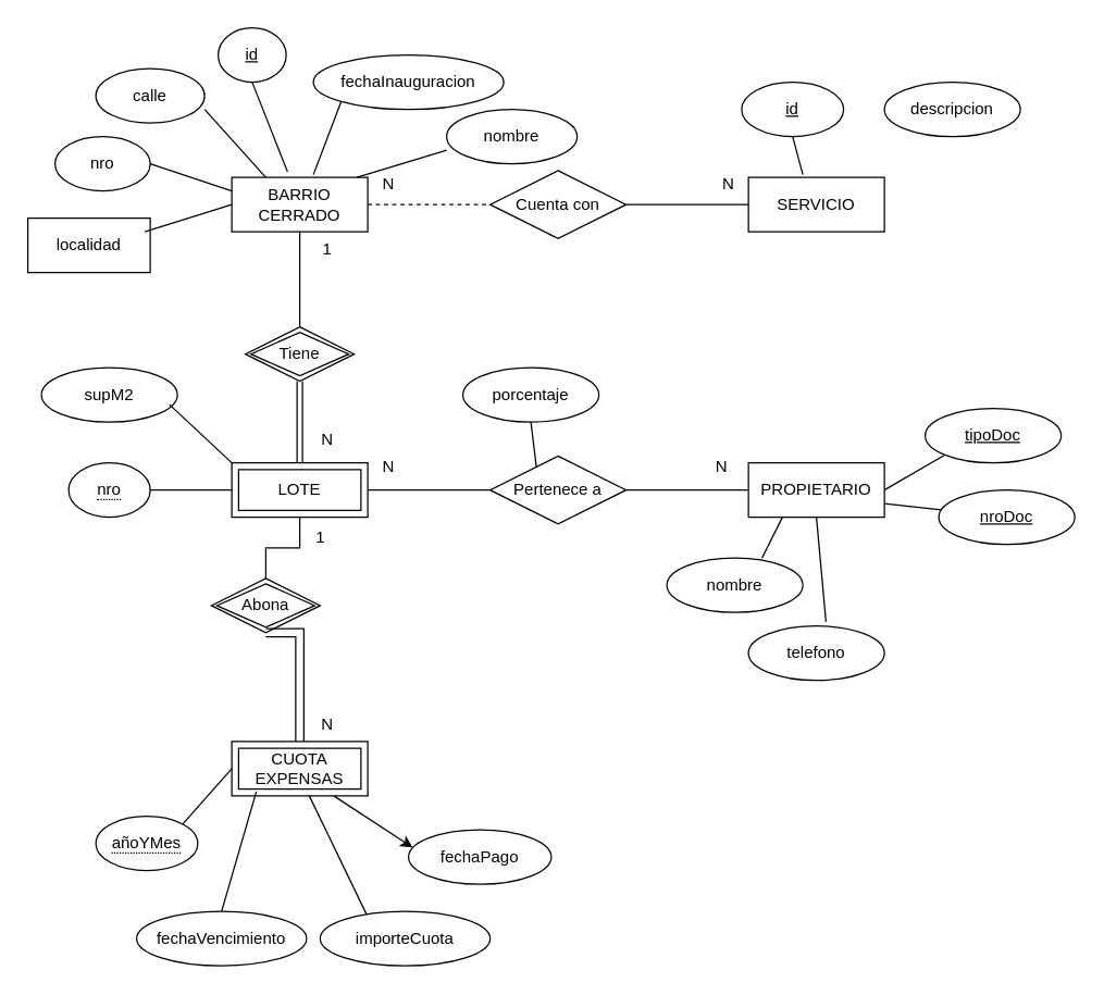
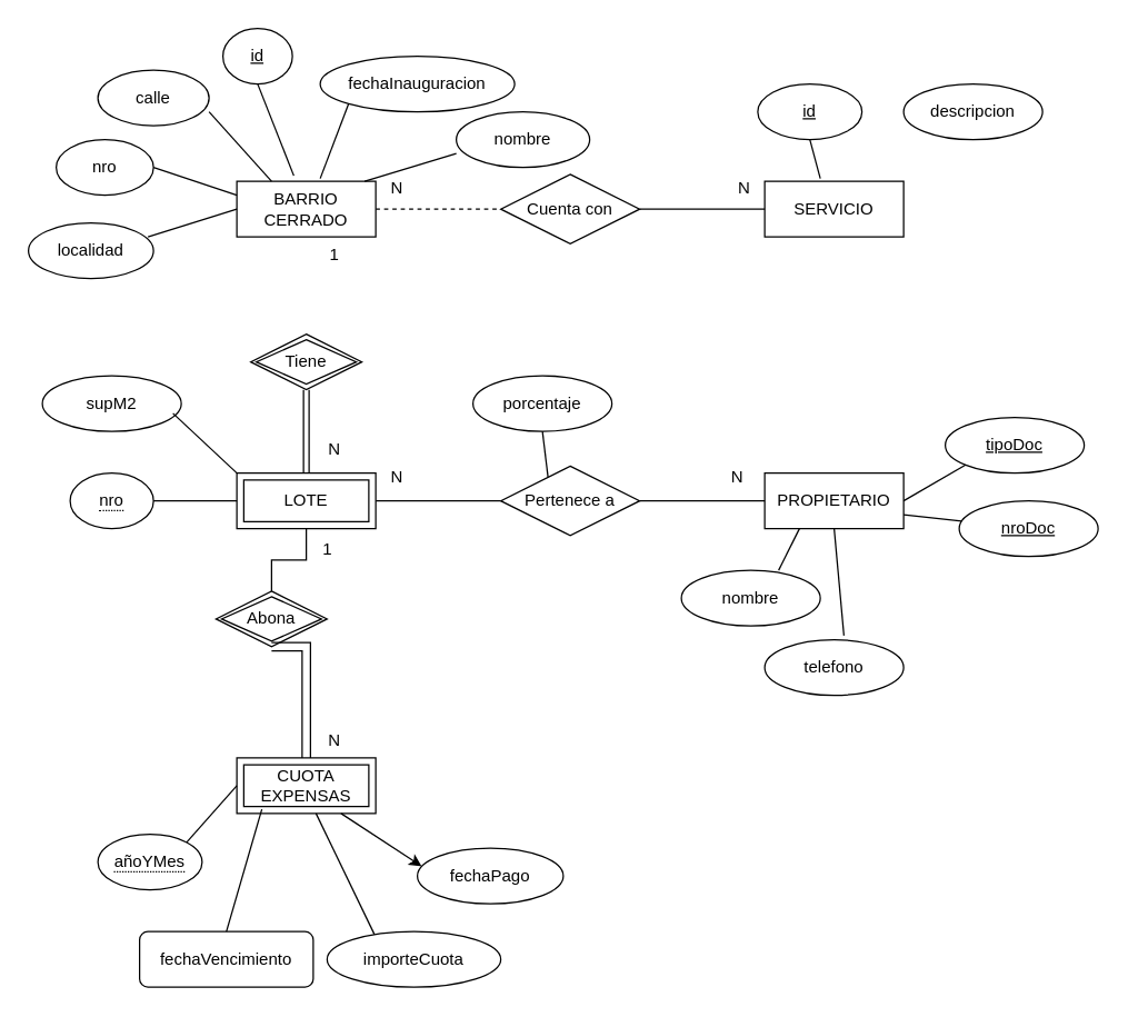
  <mxCell id="0" />
  <mxCell id="1" parent="0" />
- <mxCell id="2" style="edgeStyle=orthogonalEdgeStyle;rounded=0;orthogonalLoop=1;jettySize=auto;html=1;exitX=0.5;exitY=1;exitDx=0;exitDy=0;entryX=0.5;entryY=0;entryDx=0;entryDy=0;endArrow=none;endFill=0;" edge="1" parent="1" source="4" target="21"><mxGeometry relative="1" as="geometry" /></mxCell>
  <mxCell id="3" style="edgeStyle=orthogonalEdgeStyle;rounded=0;orthogonalLoop=1;jettySize=auto;html=1;exitX=1;exitY=0.5;exitDx=0;exitDy=0;entryX=0;entryY=0.5;entryDx=0;entryDy=0;endArrow=none;endFill=0;dashed=1;" edge="1" parent="1" source="4" target="58"><mxGeometry relative="1" as="geometry" /></mxCell>
  <mxCell id="4" value="BARRIO CERRADO" style="whiteSpace=wrap;html=1;align=center;" vertex="1" parent="1"><mxGeometry x="170" y="130" width="100" height="40" as="geometry" /></mxCell>
  <mxCell id="5" value="id" style="ellipse;whiteSpace=wrap;html=1;align=center;fontStyle=4;" vertex="1" parent="1"><mxGeometry x="160" y="20" width="50" height="40" as="geometry" /></mxCell>
  <mxCell id="6" value="fechaInauguracion" style="ellipse;whiteSpace=wrap;html=1;align=center;" vertex="1" parent="1"><mxGeometry x="230" y="40" width="140" height="40" as="geometry" /></mxCell>
  <mxCell id="7" value="nombre" style="ellipse;whiteSpace=wrap;html=1;align=center;" vertex="1" parent="1"><mxGeometry x="328" y="80" width="96" height="40" as="geometry" /></mxCell>
  <mxCell id="8" value="calle" style="ellipse;whiteSpace=wrap;html=1;align=center;" vertex="1" parent="1"><mxGeometry x="70" y="50" width="80" height="40" as="geometry" /></mxCell>
  <mxCell id="9" value="nro" style="ellipse;whiteSpace=wrap;html=1;align=center;" vertex="1" parent="1"><mxGeometry x="40" y="100" width="70" height="40" as="geometry" /></mxCell>
- <mxCell id="10" value="localidad" style="whiteSpace=wrap;html=1;align=center;rounded=0;" vertex="1" parent="1"><mxGeometry x="20" y="160" width="90" height="40" as="geometry" /></mxCell>
+ <mxCell id="10" value="localidad" style="ellipse;whiteSpace=wrap;html=1;align=center;" vertex="1" parent="1"><mxGeometry x="20" y="160" width="90" height="40" as="geometry" /></mxCell>
  <mxCell id="11" value="" style="endArrow=none;html=1;rounded=0;entryX=0.5;entryY=1;entryDx=0;entryDy=0;exitX=0.41;exitY=-0.1;exitDx=0;exitDy=0;exitPerimeter=0;" edge="1" parent="1" source="4" target="5"><mxGeometry width="50" height="50" relative="1" as="geometry"><mxPoint x="290" y="270" as="sourcePoint" /><mxPoint x="340" y="220" as="targetPoint" /></mxGeometry></mxCell>
  <mxCell id="12" value="" style="endArrow=none;html=1;rounded=0;entryX=0;entryY=1;entryDx=0;entryDy=0;exitX=0.6;exitY=-0.05;exitDx=0;exitDy=0;exitPerimeter=0;" edge="1" parent="1" source="4" target="6"><mxGeometry width="50" height="50" relative="1" as="geometry"><mxPoint x="221" y="136" as="sourcePoint" /><mxPoint x="195" y="70" as="targetPoint" /></mxGeometry></mxCell>
  <mxCell id="13" value="" style="endArrow=none;html=1;rounded=0;entryX=0;entryY=0.75;entryDx=0;entryDy=0;exitX=0.92;exitY=0;exitDx=0;exitDy=0;entryPerimeter=0;exitPerimeter=0;" edge="1" parent="1" source="4" target="7"><mxGeometry width="50" height="50" relative="1" as="geometry"><mxPoint x="240" y="138" as="sourcePoint" /><mxPoint x="261" y="84" as="targetPoint" /></mxGeometry></mxCell>
  <mxCell id="14" value="" style="endArrow=none;html=1;rounded=0;entryX=1;entryY=0.75;entryDx=0;entryDy=0;exitX=0.25;exitY=0;exitDx=0;exitDy=0;entryPerimeter=0;" edge="1" parent="1" source="4" target="8"><mxGeometry width="50" height="50" relative="1" as="geometry"><mxPoint x="280" y="160" as="sourcePoint" /><mxPoint x="330" y="140" as="targetPoint" /></mxGeometry></mxCell>
  <mxCell id="15" value="" style="endArrow=none;html=1;rounded=0;entryX=1;entryY=0.5;entryDx=0;entryDy=0;exitX=0;exitY=0.25;exitDx=0;exitDy=0;" edge="1" parent="1" source="4" target="9"><mxGeometry width="50" height="50" relative="1" as="geometry"><mxPoint x="205" y="140" as="sourcePoint" /><mxPoint x="160" y="90" as="targetPoint" /></mxGeometry></mxCell>
  <mxCell id="16" value="" style="endArrow=none;html=1;rounded=0;entryX=0.956;entryY=0.25;entryDx=0;entryDy=0;exitX=0;exitY=0.5;exitDx=0;exitDy=0;entryPerimeter=0;" edge="1" parent="1" source="4" target="10"><mxGeometry width="50" height="50" relative="1" as="geometry"><mxPoint x="180" y="150" as="sourcePoint" /><mxPoint x="120" y="130" as="targetPoint" /></mxGeometry></mxCell>
  <mxCell id="17" style="edgeStyle=orthogonalEdgeStyle;rounded=0;orthogonalLoop=1;jettySize=auto;html=1;exitX=1;exitY=0.5;exitDx=0;exitDy=0;entryX=0;entryY=0.5;entryDx=0;entryDy=0;endArrow=none;endFill=0;" edge="1" parent="1" source="19" target="28"><mxGeometry relative="1" as="geometry" /></mxCell>
  <mxCell id="18" style="edgeStyle=orthogonalEdgeStyle;rounded=0;orthogonalLoop=1;jettySize=auto;html=1;exitX=0.5;exitY=1;exitDx=0;exitDy=0;entryX=0.5;entryY=0;entryDx=0;entryDy=0;endArrow=none;endFill=0;" edge="1" parent="1" source="19" target="44"><mxGeometry relative="1" as="geometry" /></mxCell>
  <mxCell id="19" value="LOTE" style="shape=ext;margin=3;double=1;whiteSpace=wrap;html=1;align=center;" vertex="1" parent="1"><mxGeometry x="170" y="340" width="100" height="40" as="geometry" /></mxCell>
  <mxCell id="20" style="edgeStyle=orthogonalEdgeStyle;rounded=0;orthogonalLoop=1;jettySize=auto;html=1;exitX=0.5;exitY=1;exitDx=0;exitDy=0;entryX=0.5;entryY=0;entryDx=0;entryDy=0;endArrow=none;endFill=0;shape=link;" edge="1" parent="1" source="21" target="19"><mxGeometry relative="1" as="geometry" /></mxCell>
  <mxCell id="21" value="Tiene" style="shape=rhombus;double=1;perimeter=rhombusPerimeter;whiteSpace=wrap;html=1;align=center;" vertex="1" parent="1"><mxGeometry x="180" y="240" width="80" height="40" as="geometry" /></mxCell>
  <mxCell id="22" value="&lt;span style=&quot;border-bottom: 1px dotted&quot;&gt;nro&lt;/span&gt;" style="ellipse;whiteSpace=wrap;html=1;align=center;" vertex="1" parent="1"><mxGeometry x="50" y="340" width="60" height="40" as="geometry" /></mxCell>
  <mxCell id="23" value="supM2" style="ellipse;whiteSpace=wrap;html=1;align=center;" vertex="1" parent="1"><mxGeometry x="30" y="270" width="100" height="40" as="geometry" /></mxCell>
  <mxCell id="24" value="" style="endArrow=none;html=1;rounded=0;entryX=0.94;entryY=0.675;entryDx=0;entryDy=0;exitX=0;exitY=0;exitDx=0;exitDy=0;entryPerimeter=0;" edge="1" parent="1" source="19" target="23"><mxGeometry width="50" height="50" relative="1" as="geometry"><mxPoint x="180" y="160" as="sourcePoint" /><mxPoint x="116" y="180" as="targetPoint" /></mxGeometry></mxCell>
  <mxCell id="25" value="" style="endArrow=none;html=1;rounded=0;entryX=1;entryY=0.5;entryDx=0;entryDy=0;exitX=0;exitY=0.5;exitDx=0;exitDy=0;" edge="1" parent="1" source="19" target="22"><mxGeometry width="50" height="50" relative="1" as="geometry"><mxPoint x="180" y="350" as="sourcePoint" /><mxPoint x="137" y="293" as="targetPoint" /></mxGeometry></mxCell>
  <mxCell id="26" value="PROPIETARIO" style="whiteSpace=wrap;html=1;align=center;" vertex="1" parent="1"><mxGeometry x="550" y="340" width="100" height="40" as="geometry" /></mxCell>
  <mxCell id="27" style="edgeStyle=orthogonalEdgeStyle;rounded=0;orthogonalLoop=1;jettySize=auto;html=1;exitX=1;exitY=0.5;exitDx=0;exitDy=0;entryX=0;entryY=0.5;entryDx=0;entryDy=0;endArrow=none;endFill=0;" edge="1" parent="1" source="28" target="26"><mxGeometry relative="1" as="geometry" /></mxCell>
  <mxCell id="28" value="Pertenece a" style="shape=rhombus;perimeter=rhombusPerimeter;whiteSpace=wrap;html=1;align=center;" vertex="1" parent="1"><mxGeometry x="360" y="335" width="100" height="50" as="geometry" /></mxCell>
  <mxCell id="29" value="nombre" style="ellipse;whiteSpace=wrap;html=1;align=center;" vertex="1" parent="1"><mxGeometry x="490" y="410" width="100" height="40" as="geometry" /></mxCell>
  <mxCell id="30" value="telefono" style="ellipse;whiteSpace=wrap;html=1;align=center;" vertex="1" parent="1"><mxGeometry x="550" y="460" width="100" height="40" as="geometry" /></mxCell>
  <mxCell id="31" value="nroDoc" style="ellipse;whiteSpace=wrap;html=1;align=center;fontStyle=4;" vertex="1" parent="1"><mxGeometry x="690" y="360" width="100" height="40" as="geometry" /></mxCell>
  <mxCell id="32" value="tipoDoc" style="ellipse;whiteSpace=wrap;html=1;align=center;fontStyle=4;" vertex="1" parent="1"><mxGeometry x="680" y="300" width="100" height="40" as="geometry" /></mxCell>
  <mxCell id="33" value="" style="endArrow=none;html=1;rounded=0;entryX=0.25;entryY=1;entryDx=0;entryDy=0;exitX=1;exitY=0.5;exitDx=0;exitDy=0;" edge="1" parent="1" target="26"><mxGeometry width="50" height="50" relative="1" as="geometry"><mxPoint x="560" y="410" as="sourcePoint" /><mxPoint x="610" y="390" as="targetPoint" /></mxGeometry></mxCell>
  <mxCell id="34" value="" style="endArrow=none;html=1;rounded=0;entryX=0.5;entryY=1;entryDx=0;entryDy=0;exitX=0.57;exitY=-0.075;exitDx=0;exitDy=0;exitPerimeter=0;" edge="1" parent="1" source="30" target="26"><mxGeometry width="50" height="50" relative="1" as="geometry"><mxPoint x="570" y="420" as="sourcePoint" /><mxPoint x="585" y="390" as="targetPoint" /></mxGeometry></mxCell>
  <mxCell id="35" value="" style="endArrow=none;html=1;rounded=0;entryX=1;entryY=0.75;entryDx=0;entryDy=0;" edge="1" parent="1" source="31" target="26"><mxGeometry width="50" height="50" relative="1" as="geometry"><mxPoint x="665" y="436" as="sourcePoint" /><mxPoint x="635" y="390" as="targetPoint" /></mxGeometry></mxCell>
  <mxCell id="36" value="" style="endArrow=none;html=1;rounded=0;entryX=1;entryY=0.5;entryDx=0;entryDy=0;exitX=0;exitY=1;exitDx=0;exitDy=0;" edge="1" parent="1" source="32" target="26"><mxGeometry width="50" height="50" relative="1" as="geometry"><mxPoint x="702" y="385" as="sourcePoint" /><mxPoint x="660" y="380" as="targetPoint" /></mxGeometry></mxCell>
  <mxCell id="37" value="1" style="text;html=1;align=center;verticalAlign=middle;resizable=0;points=[];autosize=1;strokeColor=none;fillColor=none;" vertex="1" parent="1"><mxGeometry x="225" y="168" width="30" height="30" as="geometry" /></mxCell>
  <mxCell id="38" value="N" style="text;html=1;align=center;verticalAlign=middle;resizable=0;points=[];autosize=1;strokeColor=none;fillColor=none;" vertex="1" parent="1"><mxGeometry x="225" y="308" width="30" height="30" as="geometry" /></mxCell>
  <mxCell id="39" value="N" style="text;html=1;align=center;verticalAlign=middle;resizable=0;points=[];autosize=1;strokeColor=none;fillColor=none;" vertex="1" parent="1"><mxGeometry x="515" y="328" width="30" height="30" as="geometry" /></mxCell>
  <mxCell id="40" value="N" style="text;html=1;align=center;verticalAlign=middle;resizable=0;points=[];autosize=1;strokeColor=none;fillColor=none;" vertex="1" parent="1"><mxGeometry x="270" y="328" width="30" height="30" as="geometry" /></mxCell>
  <mxCell id="41" value="porcentaje" style="ellipse;whiteSpace=wrap;html=1;align=center;" vertex="1" parent="1"><mxGeometry x="340" y="270" width="100" height="40" as="geometry" /></mxCell>
  <mxCell id="42" value="" style="endArrow=none;html=1;rounded=0;exitX=0.34;exitY=0.16;exitDx=0;exitDy=0;exitPerimeter=0;entryX=0.5;entryY=1;entryDx=0;entryDy=0;" edge="1" parent="1" source="28" target="41"><mxGeometry width="50" height="50" relative="1" as="geometry"><mxPoint x="570" y="420" as="sourcePoint" /><mxPoint x="380" y="312" as="targetPoint" /></mxGeometry></mxCell>
  <mxCell id="43" value="CUOTA EXPENSAS" style="shape=ext;margin=3;double=1;whiteSpace=wrap;html=1;align=center;" vertex="1" parent="1"><mxGeometry x="170" y="545" width="100" height="40" as="geometry" /></mxCell>
  <mxCell id="44" value="Abona" style="shape=rhombus;double=1;perimeter=rhombusPerimeter;whiteSpace=wrap;html=1;align=center;" vertex="1" parent="1"><mxGeometry x="155" y="425" width="80" height="40" as="geometry" /></mxCell>
  <mxCell id="45" style="edgeStyle=orthogonalEdgeStyle;rounded=0;orthogonalLoop=1;jettySize=auto;html=1;entryX=0.5;entryY=0;entryDx=0;entryDy=0;endArrow=none;endFill=0;shape=link;width=-6;exitX=0.5;exitY=1;exitDx=0;exitDy=0;" edge="1" parent="1" source="44" target="43"><mxGeometry relative="1" as="geometry"><mxPoint x="220" y="510" as="sourcePoint" /><mxPoint x="230" y="350" as="targetPoint" /><Array as="points"><mxPoint x="220" y="510" /><mxPoint x="220" y="510" /></Array></mxGeometry></mxCell>
  <mxCell id="46" value="N" style="text;html=1;align=center;verticalAlign=middle;resizable=0;points=[];autosize=1;strokeColor=none;fillColor=none;" vertex="1" parent="1"><mxGeometry x="225" y="518" width="30" height="30" as="geometry" /></mxCell>
  <mxCell id="47" value="1" style="text;html=1;align=center;verticalAlign=middle;resizable=0;points=[];autosize=1;strokeColor=none;fillColor=none;" vertex="1" parent="1"><mxGeometry x="220" y="380" width="30" height="30" as="geometry" /></mxCell>
  <mxCell id="48" value="&lt;span style=&quot;border-bottom: 1px dotted&quot;&gt;añoYMes&lt;/span&gt;" style="ellipse;whiteSpace=wrap;html=1;align=center;" vertex="1" parent="1"><mxGeometry x="70" y="600" width="75" height="40" as="geometry" /></mxCell>
- <mxCell id="49" value="fechaVencimiento" style="ellipse;whiteSpace=wrap;html=1;align=center;" vertex="1" parent="1"><mxGeometry x="100" y="670" width="125" height="40" as="geometry" /></mxCell>
+ <mxCell id="49" value="fechaVencimiento" style="whiteSpace=wrap;html=1;align=center;rounded=1;" vertex="1" parent="1"><mxGeometry x="100" y="670" width="125" height="40" as="geometry" /></mxCell>
  <mxCell id="50" value="importeCuota" style="ellipse;whiteSpace=wrap;html=1;align=center;" vertex="1" parent="1"><mxGeometry x="235" y="670" width="125" height="40" as="geometry" /></mxCell>
  <mxCell id="51" value="fechaPago" style="ellipse;whiteSpace=wrap;html=1;align=center;" vertex="1" parent="1"><mxGeometry x="300" y="610" width="105" height="40" as="geometry" /></mxCell>
  <mxCell id="52" value="" style="endArrow=none;html=1;rounded=0;entryX=1;entryY=0;entryDx=0;entryDy=0;exitX=0;exitY=0.5;exitDx=0;exitDy=0;" edge="1" parent="1" source="43" target="48"><mxGeometry width="50" height="50" relative="1" as="geometry"><mxPoint x="180" y="370" as="sourcePoint" /><mxPoint x="120" y="370" as="targetPoint" /></mxGeometry></mxCell>
  <mxCell id="53" value="" style="endArrow=none;html=1;rounded=0;entryX=0.5;entryY=0;entryDx=0;entryDy=0;exitX=0.18;exitY=0.925;exitDx=0;exitDy=0;exitPerimeter=0;" edge="1" parent="1" source="43" target="49"><mxGeometry width="50" height="50" relative="1" as="geometry"><mxPoint x="180" y="575" as="sourcePoint" /><mxPoint x="144" y="616" as="targetPoint" /></mxGeometry></mxCell>
  <mxCell id="54" value="" style="endArrow=none;html=1;rounded=0;entryX=0.272;entryY=0.05;entryDx=0;entryDy=0;exitX=0.57;exitY=1;exitDx=0;exitDy=0;exitPerimeter=0;entryPerimeter=0;" edge="1" parent="1" source="43" target="50"><mxGeometry width="50" height="50" relative="1" as="geometry"><mxPoint x="198" y="592" as="sourcePoint" /><mxPoint x="173" y="680" as="targetPoint" /></mxGeometry></mxCell>
  <mxCell id="55" value="" style="endArrow=classic;html=1;rounded=0;entryX=0.029;entryY=0.325;entryDx=0;entryDy=0;exitX=0.75;exitY=1;exitDx=0;exitDy=0;entryPerimeter=0;" edge="1" parent="1" source="43" target="51"><mxGeometry width="50" height="50" relative="1" as="geometry"><mxPoint x="237" y="595" as="sourcePoint" /><mxPoint x="279" y="682" as="targetPoint" /></mxGeometry></mxCell>
  <mxCell id="56" value="SERVICIO" style="whiteSpace=wrap;html=1;align=center;" vertex="1" parent="1"><mxGeometry x="550" y="130" width="100" height="40" as="geometry" /></mxCell>
  <mxCell id="57" style="edgeStyle=orthogonalEdgeStyle;rounded=0;orthogonalLoop=1;jettySize=auto;html=1;exitX=1;exitY=0.5;exitDx=0;exitDy=0;entryX=0;entryY=0.5;entryDx=0;entryDy=0;endArrow=none;endFill=0;" edge="1" parent="1" source="58" target="56"><mxGeometry relative="1" as="geometry" /></mxCell>
  <mxCell id="58" value="Cuenta con" style="shape=rhombus;perimeter=rhombusPerimeter;whiteSpace=wrap;html=1;align=center;" vertex="1" parent="1"><mxGeometry x="360" y="125" width="100" height="50" as="geometry" /></mxCell>
  <mxCell id="59" value="id" style="ellipse;whiteSpace=wrap;html=1;align=center;fontStyle=4;" vertex="1" parent="1"><mxGeometry x="545" y="60" width="75" height="40" as="geometry" /></mxCell>
  <mxCell id="60" value="descripcion" style="ellipse;whiteSpace=wrap;html=1;align=center;" vertex="1" parent="1"><mxGeometry x="650" y="60" width="100" height="40" as="geometry" /></mxCell>
  <mxCell id="61" value="" style="endArrow=none;html=1;rounded=0;entryX=0.5;entryY=1;entryDx=0;entryDy=0;exitX=0.4;exitY=-0.05;exitDx=0;exitDy=0;exitPerimeter=0;" edge="1" parent="1" source="56" target="59"><mxGeometry width="50" height="50" relative="1" as="geometry"><mxPoint x="530" y="120" as="sourcePoint" /><mxPoint x="596" y="100" as="targetPoint" /></mxGeometry></mxCell>
  <mxCell id="62" value="N" style="text;html=1;align=center;verticalAlign=middle;resizable=0;points=[];autosize=1;strokeColor=none;fillColor=none;" vertex="1" parent="1"><mxGeometry x="520" y="120" width="30" height="30" as="geometry" /></mxCell>
  <mxCell id="63" value="N" style="text;html=1;align=center;verticalAlign=middle;resizable=0;points=[];autosize=1;strokeColor=none;fillColor=none;" vertex="1" parent="1"><mxGeometry x="270" y="120" width="30" height="30" as="geometry" /></mxCell>
